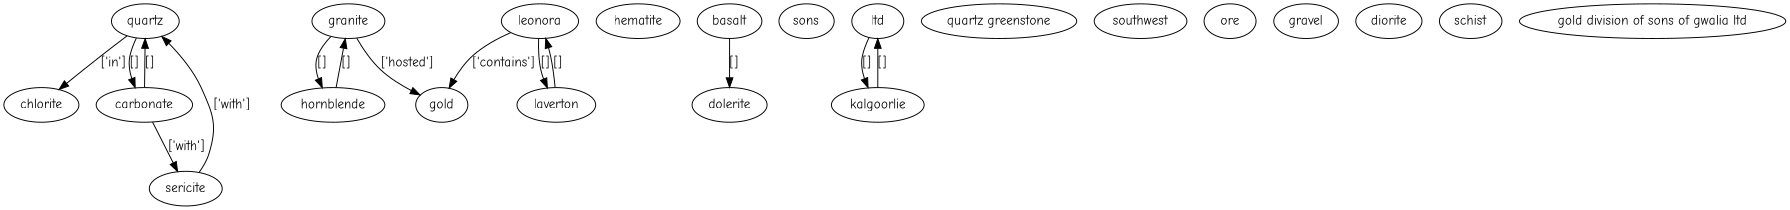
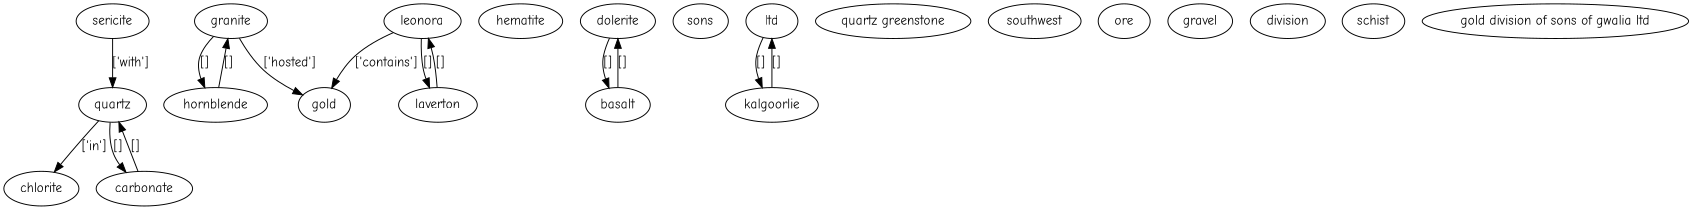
  strict digraph {
    fontname="Comic Neue"
    node [fontname="Comic Neue" group=ROCK]
    edge [fontname="Comic Neue"]
    quartz [group=MINERAL]
    chlorite [group=MINERAL]
    carbonate [group=MINERAL]
    sericite [group=MINERAL]
    gold [group=MINERAL]
    granite
    hornblende [group=MINERAL]
    hematite [group=MINERAL]
    leonora [group=LOCATION]
    laverton [group=LOCATION]
    dolerite
    basalt
    n13 [label=sons]
    n14 [group=LOCATION label=ltd]
    kalgoorlie [group=LOCATION]
    n16 [label="quartz greenstone"]
    southwest [group=LOCATION]
    ore
    gravel
-   diorite
+   diorite [label=division]
    schist
    "gold division of sons of gwalia ltd" [group=ORG]
    quartz -> chlorite [label="['in']"]
    quartz -> carbonate [label="[]"]
    carbonate -> quartz [label="[]"]
-   carbonate -> sericite [label="['with']"]
    sericite -> quartz [label="['with']"]
    granite -> gold [label="['hosted']"]
    granite -> hornblende [label="[]"]
    hornblende -> granite [label="[]"]
    leonora -> gold [label="['contains']"]
    leonora -> laverton [label="[]"]
    laverton -> leonora [label="[]"]
+   dolerite -> basalt [label="[]"]
    basalt -> dolerite [label="[]"]
    n14 -> kalgoorlie [label="[]"]
    kalgoorlie -> n14 [label="[]"]
  }
